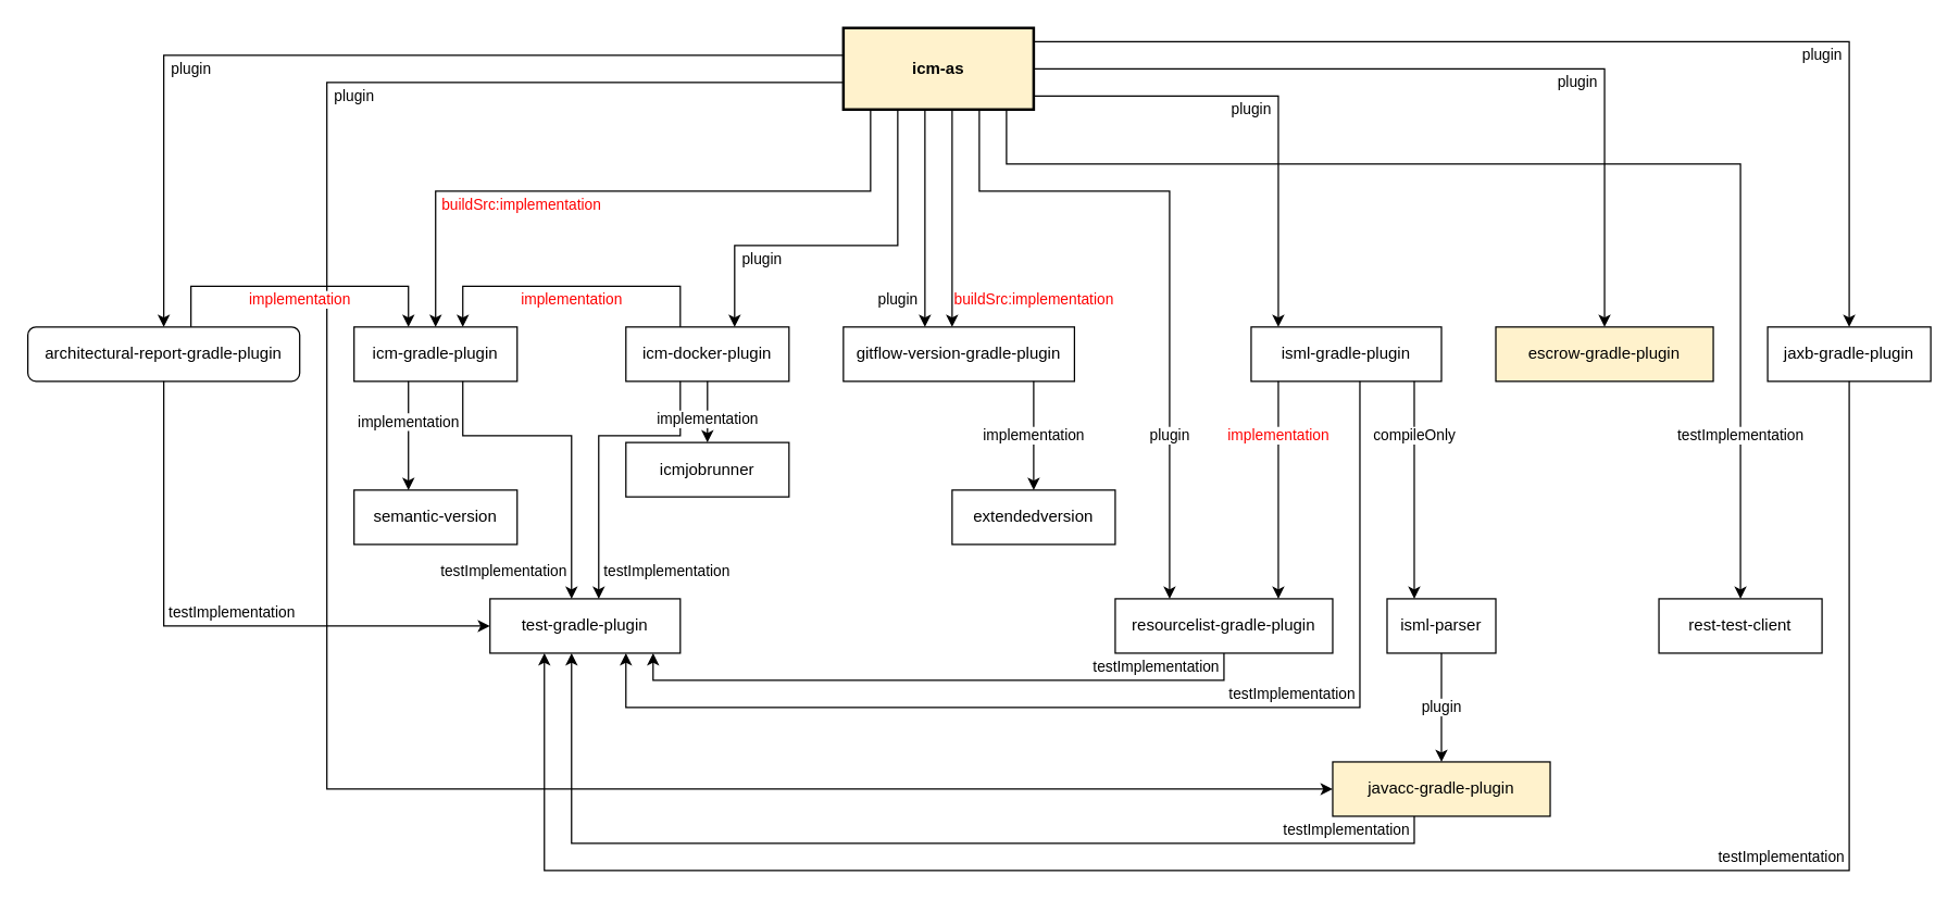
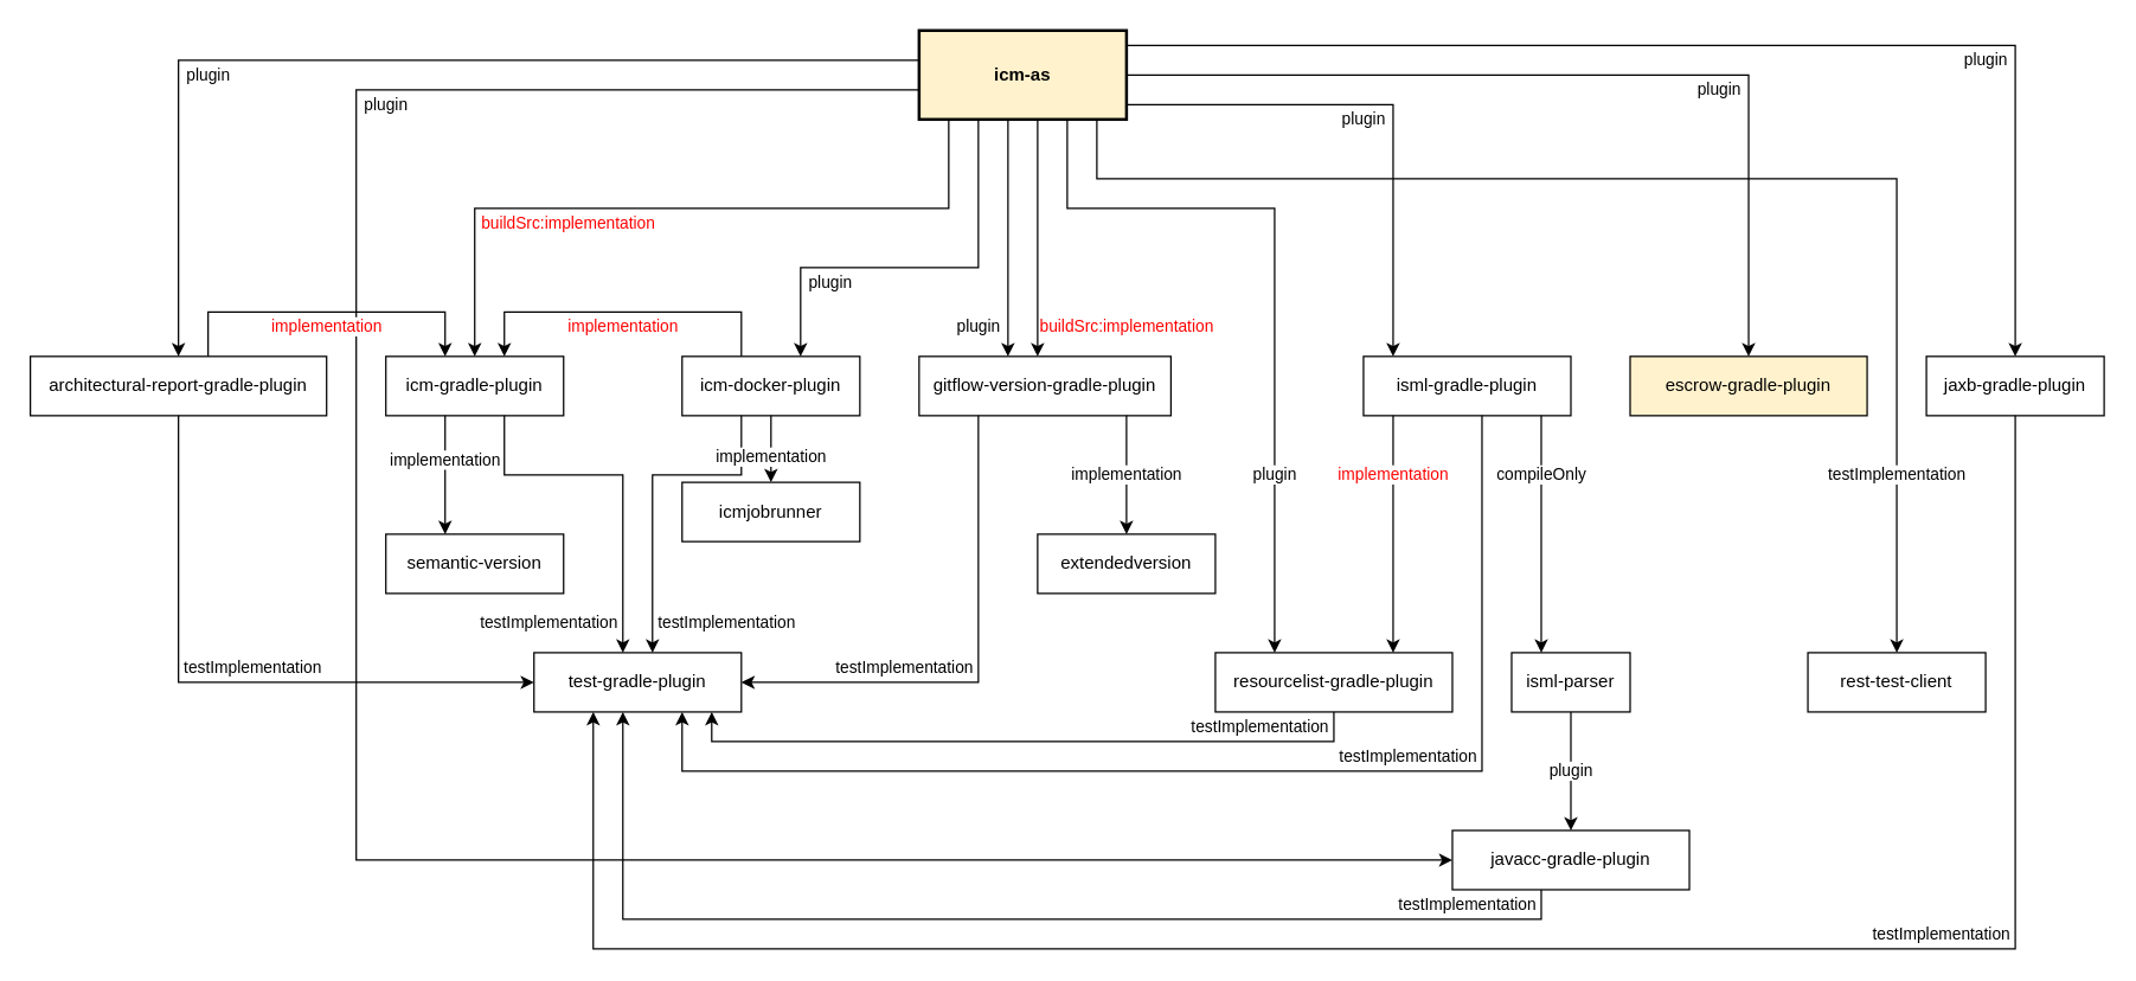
  <mxCell id="0" />
  <mxCell id="1" parent="0" />
  <mxCell id="2" value="icm-gradle-plugin" style="rounded=0;whiteSpace=wrap;html=1;" parent="1" vertex="1"><mxGeometry x="260" y="240" width="120" height="40" as="geometry" /></mxCell>
  <mxCell id="3" value="test-gradle-plugin" style="rounded=0;whiteSpace=wrap;html=1;" parent="1" vertex="1"><mxGeometry x="360" y="440" width="140" height="40" as="geometry" /></mxCell>
  <mxCell id="4" value="testImplementation" style="endArrow=classic;html=1;rounded=0;edgeStyle=orthogonalEdgeStyle;" parent="1" source="2" target="3" edge="1"><mxGeometry x="0.833" y="-50" width="50" height="50" relative="1" as="geometry"><mxPoint x="540" y="600" as="sourcePoint" /><mxPoint x="590" y="550" as="targetPoint" /><Array as="points"><mxPoint x="340" y="320" /><mxPoint x="420" y="320" /></Array><mxPoint as="offset" /></mxGeometry></mxCell>
  <mxCell id="5" value="semantic-version" style="rounded=0;whiteSpace=wrap;html=1;" parent="1" vertex="1"><mxGeometry x="260" y="360" width="120" height="40" as="geometry" /></mxCell>
  <mxCell id="6" value="implementation" style="endArrow=classic;html=1;rounded=0;edgeStyle=orthogonalEdgeStyle;" parent="1" source="2" target="5" edge="1"><mxGeometry x="-0.25" width="50" height="50" relative="1" as="geometry"><mxPoint x="340" y="280" as="sourcePoint" /><mxPoint x="380" y="400" as="targetPoint" /><Array as="points"><mxPoint x="300" y="300" /><mxPoint x="300" y="300" /></Array><mxPoint as="offset" /></mxGeometry></mxCell>
  <mxCell id="7" value="icm-docker-plugin" style="rounded=0;whiteSpace=wrap;html=1;" parent="1" vertex="1"><mxGeometry x="460" y="240" width="120" height="40" as="geometry" /></mxCell>
  <mxCell id="8" value="testImplementation" style="endArrow=classic;html=1;rounded=0;edgeStyle=orthogonalEdgeStyle;" parent="1" source="7" target="3" edge="1"><mxGeometry x="0.818" y="50" width="50" height="50" relative="1" as="geometry"><mxPoint x="330" y="290" as="sourcePoint" /><mxPoint x="330" y="410" as="targetPoint" /><Array as="points"><mxPoint x="500" y="320" /><mxPoint x="440" y="320" /></Array><mxPoint as="offset" /></mxGeometry></mxCell>
  <mxCell id="9" value="implementation" style="endArrow=classic;html=1;rounded=0;edgeStyle=orthogonalEdgeStyle;fontColor=light-dark(#ff0000, #ededed);" parent="1" source="7" target="2" edge="1"><mxGeometry y="10" width="50" height="50" relative="1" as="geometry"><mxPoint x="350" y="290" as="sourcePoint" /><mxPoint x="500" y="410" as="targetPoint" /><Array as="points"><mxPoint x="500" y="210" /><mxPoint x="340" y="210" /></Array><mxPoint as="offset" /></mxGeometry></mxCell>
  <mxCell id="10" value="icmjobrunner" style="rounded=0;whiteSpace=wrap;html=1;" parent="1" vertex="1"><mxGeometry x="460" y="325" width="120" height="40" as="geometry" /></mxCell>
  <mxCell id="11" value="implementation" style="endArrow=classic;html=1;rounded=0;edgeStyle=orthogonalEdgeStyle;" parent="1" source="7" target="10" edge="1"><mxGeometry x="0.25" width="50" height="50" relative="1" as="geometry"><mxPoint x="550" y="270" as="sourcePoint" /><mxPoint x="390" y="270" as="targetPoint" /><Array as="points"><mxPoint x="540" y="340" /><mxPoint x="540" y="340" /></Array><mxPoint as="offset" /></mxGeometry></mxCell>
  <mxCell id="12" value="extendedversion" style="rounded=0;whiteSpace=wrap;html=1;" parent="1" vertex="1"><mxGeometry x="700" y="360" width="120" height="40" as="geometry" /></mxCell>
  <mxCell id="13" value="gitflow-version-gradle-plugin" style="rounded=0;whiteSpace=wrap;html=1;" parent="1" vertex="1"><mxGeometry x="620" y="240" width="170" height="40" as="geometry" /></mxCell>
+ <mxCell id="14" value="testImplementation" style="endArrow=classic;html=1;rounded=0;edgeStyle=orthogonalEdgeStyle;" parent="1" source="13" target="3" edge="1"><mxGeometry x="0.353" y="-10" width="50" height="50" relative="1" as="geometry"><mxPoint x="330" y="290" as="sourcePoint" /><mxPoint x="330" y="410" as="targetPoint" /><Array as="points"><mxPoint x="660" y="460" /></Array><mxPoint as="offset" /></mxGeometry></mxCell>
  <mxCell id="15" value="implementation" style="endArrow=classic;html=1;rounded=0;edgeStyle=orthogonalEdgeStyle;" parent="1" source="13" target="12" edge="1"><mxGeometry width="50" height="50" relative="1" as="geometry"><mxPoint x="630" y="290" as="sourcePoint" /><mxPoint x="630" y="410" as="targetPoint" /><Array as="points"><mxPoint x="760" y="290" /><mxPoint x="760" y="290" /></Array><mxPoint as="offset" /></mxGeometry></mxCell>
  <mxCell id="16" value="isml-gradle-plugin" style="rounded=0;whiteSpace=wrap;html=1;" parent="1" vertex="1"><mxGeometry x="920" y="240" width="140" height="40" as="geometry" /></mxCell>
  <mxCell id="17" value="testImplementation" style="endArrow=classic;html=1;rounded=0;edgeStyle=orthogonalEdgeStyle;" parent="1" source="16" target="3" edge="1"><mxGeometry x="-0.293" y="-10" width="50" height="50" relative="1" as="geometry"><mxPoint x="845" y="290" as="sourcePoint" /><mxPoint x="540" y="550" as="targetPoint" /><Array as="points"><mxPoint x="1000" y="520" /><mxPoint x="460" y="520" /></Array><mxPoint as="offset" /></mxGeometry></mxCell>
  <mxCell id="18" value="resourcelist-gradle-plugin" style="rounded=0;whiteSpace=wrap;html=1;" parent="1" vertex="1"><mxGeometry x="820" y="440" width="160" height="40" as="geometry" /></mxCell>
  <mxCell id="19" value="implementation" style="endArrow=classic;html=1;rounded=0;edgeStyle=orthogonalEdgeStyle;strokeColor=default;align=center;verticalAlign=middle;fontFamily=Helvetica;fontSize=11;fontColor=light-dark(#ff0000, #ededed);labelBackgroundColor=default;" parent="1" source="16" target="18" edge="1"><mxGeometry x="-0.5" width="50" height="50" relative="1" as="geometry"><mxPoint x="990" y="290" as="sourcePoint" /><mxPoint x="510" y="710" as="targetPoint" /><Array as="points"><mxPoint x="940" y="360" /><mxPoint x="940" y="360" /></Array><mxPoint as="offset" /></mxGeometry></mxCell>
  <mxCell id="20" value="isml-parser" style="rounded=0;whiteSpace=wrap;html=1;" parent="1" vertex="1"><mxGeometry x="1020" y="440" width="80" height="40" as="geometry" /></mxCell>
  <mxCell id="21" value="compileOnly" style="endArrow=classic;html=1;rounded=0;edgeStyle=orthogonalEdgeStyle;" parent="1" source="16" target="20" edge="1"><mxGeometry x="-0.5" width="50" height="50" relative="1" as="geometry"><mxPoint x="1050" y="260" as="sourcePoint" /><mxPoint x="1070" y="440" as="targetPoint" /><Array as="points"><mxPoint x="1040" y="320" /><mxPoint x="1040" y="320" /></Array><mxPoint as="offset" /></mxGeometry></mxCell>
- <mxCell id="22" value="javacc-gradle-plugin" style="rounded=0;whiteSpace=wrap;html=1;fillColor=#fff2cc;" parent="1" vertex="1"><mxGeometry x="980" y="560" width="160" height="40" as="geometry" /></mxCell>
+ <mxCell id="22" value="javacc-gradle-plugin" style="rounded=0;whiteSpace=wrap;html=1;" parent="1" vertex="1"><mxGeometry x="980" y="560" width="160" height="40" as="geometry" /></mxCell>
  <mxCell id="23" value="plugin" style="endArrow=classic;html=1;rounded=0;edgeStyle=orthogonalEdgeStyle;" parent="1" source="20" target="22" edge="1"><mxGeometry width="50" height="50" relative="1" as="geometry"><mxPoint x="1100" y="250" as="sourcePoint" /><mxPoint x="1100" y="650" as="targetPoint" /><Array as="points"><mxPoint x="1060" y="540" /><mxPoint x="1060" y="540" /></Array><mxPoint as="offset" /></mxGeometry></mxCell>
  <mxCell id="24" value="testImplementation" style="endArrow=classic;html=1;rounded=0;edgeStyle=orthogonalEdgeStyle;" parent="1" source="22" target="3" edge="1"><mxGeometry x="-0.821" y="-10" width="50" height="50" relative="1" as="geometry"><mxPoint x="990" y="290" as="sourcePoint" /><mxPoint x="560" y="570" as="targetPoint" /><Array as="points"><mxPoint x="1040" y="620" /><mxPoint x="420" y="620" /></Array><mxPoint as="offset" /></mxGeometry></mxCell>
  <mxCell id="25" value="testImplementation" style="endArrow=classic;html=1;rounded=0;edgeStyle=orthogonalEdgeStyle;" parent="1" source="18" target="3" edge="1"><mxGeometry x="-0.696" y="-10" width="50" height="50" relative="1" as="geometry"><mxPoint x="990" y="290" as="sourcePoint" /><mxPoint x="560" y="570" as="targetPoint" /><Array as="points"><mxPoint x="900" y="500" /><mxPoint x="480" y="500" /></Array><mxPoint as="offset" /></mxGeometry></mxCell>
  <mxCell id="26" value="icm-as" style="rounded=0;whiteSpace=wrap;html=1;strokeColor=default;strokeWidth=2;fontStyle=1;fillColor=#fff2cc;" parent="1" vertex="1"><mxGeometry x="620" y="20" width="140" height="60" as="geometry" /></mxCell>
  <mxCell id="27" value="plugin" style="endArrow=classic;html=1;rounded=0;edgeStyle=orthogonalEdgeStyle;" parent="1" source="26" target="22" edge="1"><mxGeometry x="-0.561" y="10" width="50" height="50" relative="1" as="geometry"><mxPoint x="870" y="40" as="sourcePoint" /><mxPoint x="870" y="160" as="targetPoint" /><Array as="points"><mxPoint x="240" y="60" /><mxPoint x="240" y="580" /></Array><mxPoint as="offset" /></mxGeometry></mxCell>
  <mxCell id="28" value="plugin" style="endArrow=classic;html=1;rounded=0;edgeStyle=orthogonalEdgeStyle;" parent="1" source="26" target="7" edge="1"><mxGeometry x="0.429" y="10" width="50" height="50" relative="1" as="geometry"><mxPoint x="650" y="90" as="sourcePoint" /><mxPoint x="330" y="250" as="targetPoint" /><Array as="points"><mxPoint x="660" y="180" /><mxPoint x="540" y="180" /></Array><mxPoint as="offset" /></mxGeometry></mxCell>
  <mxCell id="29" value="plugin" style="endArrow=classic;html=1;rounded=0;edgeStyle=orthogonalEdgeStyle;" parent="1" source="26" target="16" edge="1"><mxGeometry x="-0.086" y="-10" width="50" height="50" relative="1" as="geometry"><mxPoint x="670" y="90" as="sourcePoint" /><mxPoint x="610" y="250" as="targetPoint" /><Array as="points"><mxPoint x="940" y="70" /></Array><mxPoint as="offset" /></mxGeometry></mxCell>
  <mxCell id="30" value="plugin" style="endArrow=classic;html=1;rounded=0;edgeStyle=orthogonalEdgeStyle;" parent="1" source="26" target="13" edge="1"><mxGeometry x="0.75" y="-20" width="50" height="50" relative="1" as="geometry"><mxPoint x="710" y="90" as="sourcePoint" /><mxPoint x="1055" y="250" as="targetPoint" /><Array as="points"><mxPoint x="680" y="220" /><mxPoint x="680" y="220" /></Array><mxPoint as="offset" /></mxGeometry></mxCell>
  <mxCell id="31" value="plugin" style="endArrow=classic;html=1;rounded=0;edgeStyle=orthogonalEdgeStyle;" parent="1" source="26" target="18" edge="1"><mxGeometry x="0.52" width="50" height="50" relative="1" as="geometry"><mxPoint x="710" y="90" as="sourcePoint" /><mxPoint x="1055" y="250" as="targetPoint" /><Array as="points"><mxPoint x="720" y="140" /><mxPoint x="860" y="140" /></Array><mxPoint as="offset" /></mxGeometry></mxCell>
  <mxCell id="32" value="buildSrc:implementation" style="endArrow=classic;html=1;rounded=0;edgeStyle=orthogonalEdgeStyle;strokeColor=default;align=center;verticalAlign=middle;fontFamily=Helvetica;fontSize=11;fontColor=light-dark(#ff0000, #ededed);labelBackgroundColor=default;" parent="1" source="26" target="2" edge="1"><mxGeometry x="0.32" y="10" width="50" height="50" relative="1" as="geometry"><mxPoint x="550" y="270" as="sourcePoint" /><mxPoint x="390" y="270" as="targetPoint" /><Array as="points"><mxPoint x="640" y="140" /><mxPoint x="320" y="140" /></Array><mxPoint as="offset" /></mxGeometry></mxCell>
  <mxCell id="33" value="buildSrc:implementation" style="endArrow=classic;html=1;rounded=0;edgeStyle=orthogonalEdgeStyle;strokeColor=default;align=center;verticalAlign=middle;fontFamily=Helvetica;fontSize=11;fontColor=light-dark(#ff0000, #ededed);labelBackgroundColor=default;" parent="1" source="26" target="13" edge="1"><mxGeometry x="0.75" y="60" width="50" height="50" relative="1" as="geometry"><mxPoint x="630" y="70" as="sourcePoint" /><mxPoint x="330" y="250" as="targetPoint" /><Array as="points"><mxPoint x="700" y="210" /><mxPoint x="700" y="210" /></Array><mxPoint as="offset" /></mxGeometry></mxCell>
  <mxCell id="34" value="escrow-gradle-plugin" style="rounded=0;whiteSpace=wrap;html=1;fillColor=#fff2cc;" parent="1" vertex="1"><mxGeometry x="1100" y="240" width="160" height="40" as="geometry" /></mxCell>
  <mxCell id="35" value="plugin" style="endArrow=classic;html=1;rounded=0;edgeStyle=orthogonalEdgeStyle;" parent="1" source="26" target="34" edge="1"><mxGeometry x="0.311" y="-10" width="50" height="50" relative="1" as="geometry"><mxPoint x="770" y="-50" as="sourcePoint" /><mxPoint x="1240" y="30" as="targetPoint" /><Array as="points"><mxPoint x="1180" y="50" /></Array><mxPoint as="offset" /></mxGeometry></mxCell>
  <mxCell id="36" value="rest-test-client" style="rounded=0;whiteSpace=wrap;html=1;" parent="1" vertex="1"><mxGeometry x="1220" y="440" width="120" height="40" as="geometry" /></mxCell>
  <mxCell id="37" value="testImplementation" style="endArrow=classic;html=1;rounded=0;edgeStyle=orthogonalEdgeStyle;" parent="1" source="26" target="36" edge="1"><mxGeometry x="0.733" width="50" height="50" relative="1" as="geometry"><mxPoint x="350" y="290" as="sourcePoint" /><mxPoint x="430" y="450" as="targetPoint" /><Array as="points"><mxPoint x="740" y="120" /><mxPoint x="1280" y="120" /></Array><mxPoint as="offset" /></mxGeometry></mxCell>
  <mxCell id="38" value="jaxb-gradle-plugin" style="rounded=0;whiteSpace=wrap;html=1;" parent="1" vertex="1"><mxGeometry x="1300" y="240" width="120" height="40" as="geometry" /></mxCell>
  <mxCell id="39" value="testImplementation" style="endArrow=classic;html=1;rounded=0;edgeStyle=orthogonalEdgeStyle;" parent="1" source="38" target="3" edge="1"><mxGeometry x="-0.446" y="-10" width="50" height="50" relative="1" as="geometry"><mxPoint x="1050" y="610" as="sourcePoint" /><mxPoint x="430" y="490" as="targetPoint" /><Array as="points"><mxPoint x="1360" y="640" /><mxPoint x="400" y="640" /></Array><mxPoint as="offset" /></mxGeometry></mxCell>
  <mxCell id="40" value="plugin" style="endArrow=classic;html=1;rounded=0;edgeStyle=orthogonalEdgeStyle;" parent="1" source="26" target="38" edge="1"><mxGeometry x="0.432" y="-10" width="50" height="50" relative="1" as="geometry"><mxPoint x="750" y="60" as="sourcePoint" /><mxPoint x="1190" y="250" as="targetPoint" /><Array as="points"><mxPoint x="1360" y="30" /></Array><mxPoint as="offset" /></mxGeometry></mxCell>
- <mxCell id="41" value="architectural-report-gradle-plugin" style="whiteSpace=wrap;html=1;rounded=1;" parent="1" vertex="1"><mxGeometry x="20" y="240" width="200" height="40" as="geometry" /></mxCell>
+ <mxCell id="41" value="architectural-report-gradle-plugin" style="rounded=0;whiteSpace=wrap;html=1;" parent="1" vertex="1"><mxGeometry x="20" y="240" width="200" height="40" as="geometry" /></mxCell>
  <mxCell id="42" value="plugin" style="endArrow=classic;html=1;rounded=0;edgeStyle=orthogonalEdgeStyle;" parent="1" source="26" target="41" edge="1"><mxGeometry x="0.371" y="10" width="50" height="50" relative="1" as="geometry"><mxPoint x="750" y="40" as="sourcePoint" /><mxPoint x="1370" y="250" as="targetPoint" /><Array as="points"><mxPoint x="120" y="40" /></Array><mxPoint as="offset" /></mxGeometry></mxCell>
  <mxCell id="43" value="testImplementation" style="endArrow=classic;html=1;rounded=0;edgeStyle=orthogonalEdgeStyle;" parent="1" source="41" target="3" edge="1"><mxGeometry x="0.095" y="10" width="50" height="50" relative="1" as="geometry"><mxPoint x="1370" y="290" as="sourcePoint" /><mxPoint x="410" y="490" as="targetPoint" /><Array as="points"><mxPoint x="120" y="460" /></Array><mxPoint as="offset" /></mxGeometry></mxCell>
  <mxCell id="44" value="implementation" style="endArrow=classic;html=1;rounded=0;edgeStyle=orthogonalEdgeStyle;fontColor=light-dark(#ff0000, #ededed);" edge="1" parent="1" source="41" target="2"><mxGeometry y="-10" width="50" height="50" relative="1" as="geometry"><mxPoint x="170" y="160" as="sourcePoint" /><mxPoint x="290" y="160" as="targetPoint" /><Array as="points"><mxPoint x="140" y="210" /><mxPoint x="300" y="210" /></Array><mxPoint as="offset" /></mxGeometry></mxCell>
